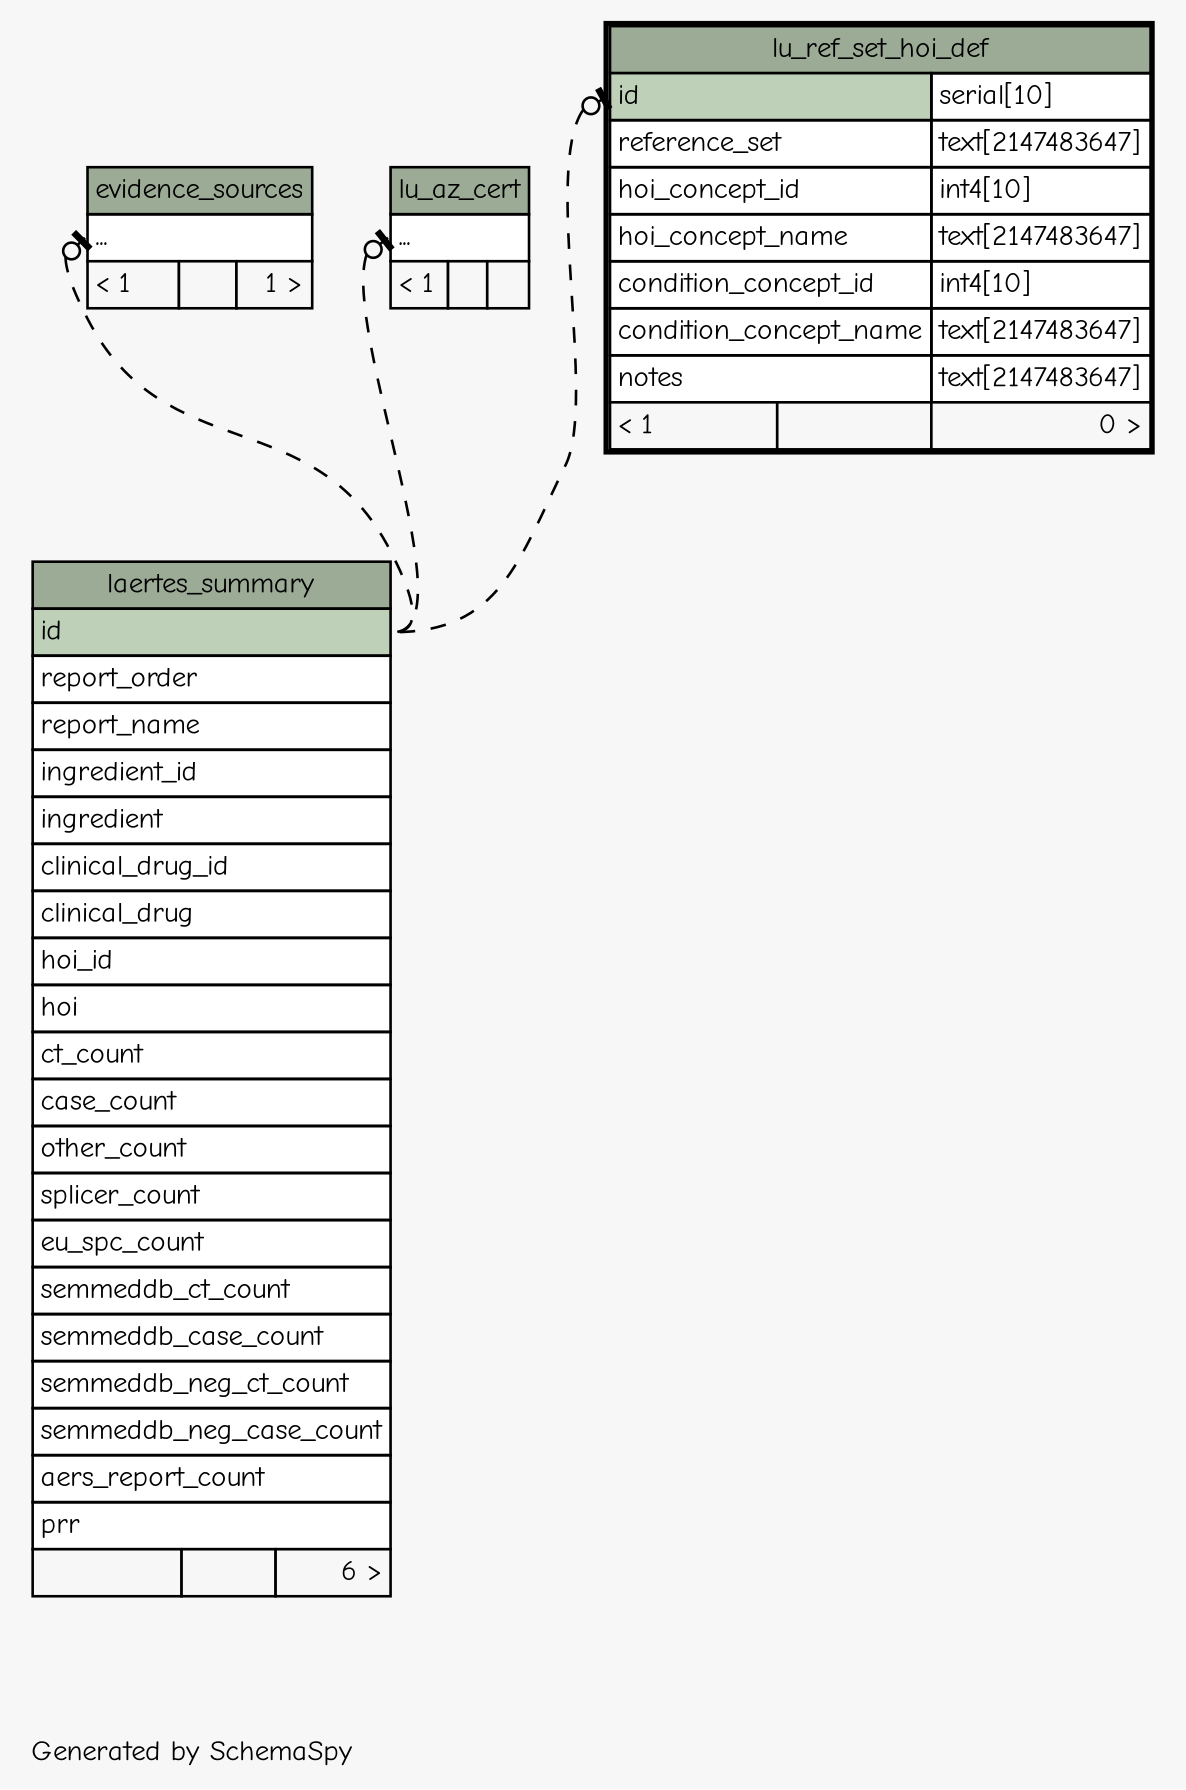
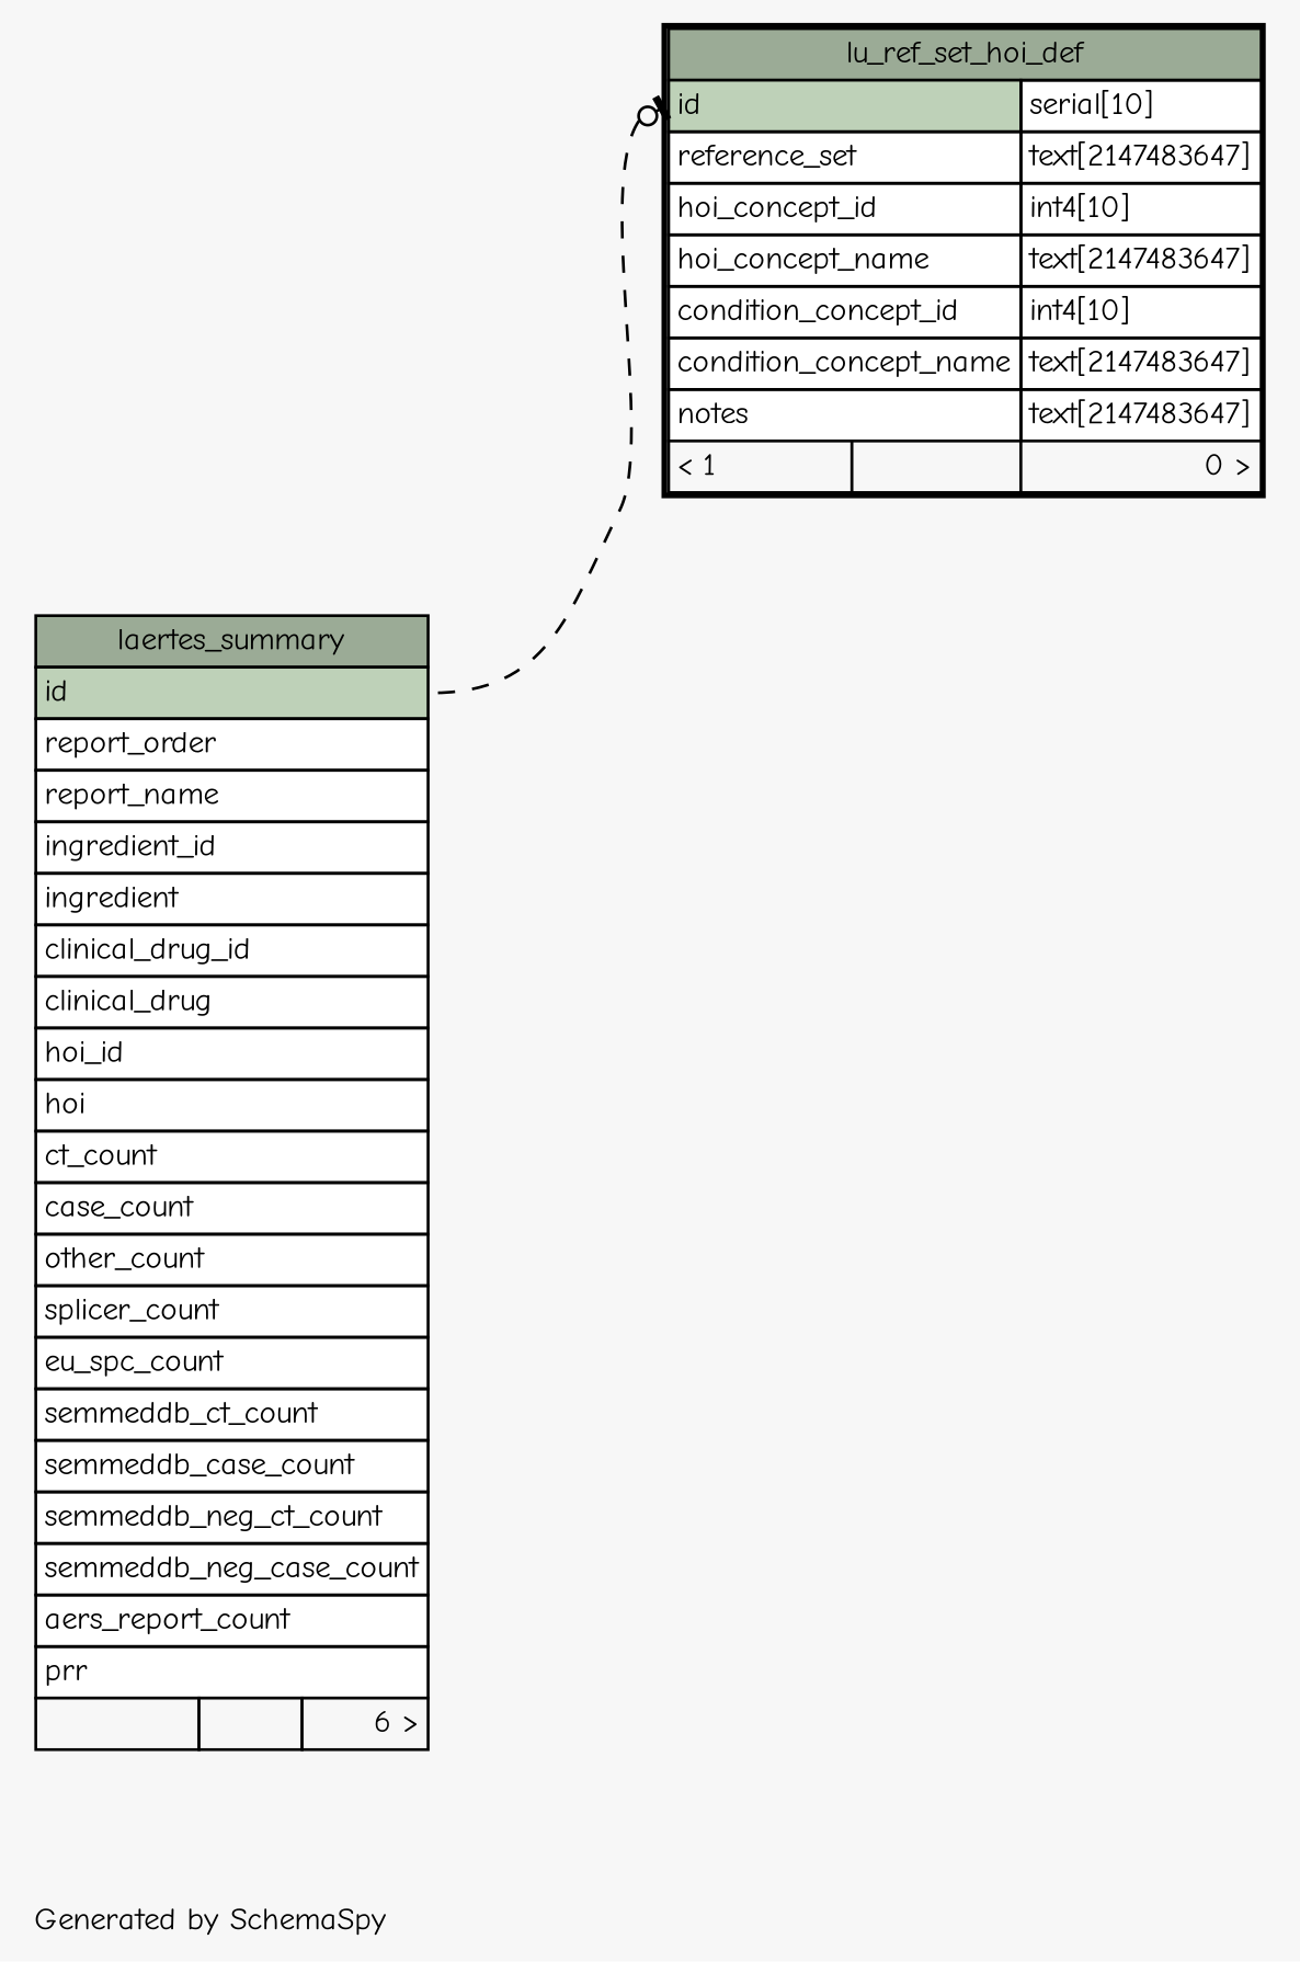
  digraph {
    bgcolor="#f7f7f7"
    fontname="Comic Neue"
    fontsize=11
    label="\nGenerated by SchemaSpy"
    labeljust=l
    nodesep=0.18
    rankdir=TB
    ranksep=0.46
    node [fontname="Comic Neue" fontsize=11 shape=plaintext]
    edge [arrowhead=none arrowsize=0.8 arrowtail=teeodot dir=back fontname="Comic Neue" headport="id:e" style=dashed tailport="elipses:w"]
-   n1 [label=<     <TABLE BORDER="0" CELLBORDER="1" CELLSPACING="0" BGCOLOR="#ffffff">       <TR><TD COLSPAN="3" BGCOLOR="#9bab96" ALIGN="CENTER">evidence_sources</TD></TR>       <TR><TD PORT="elipses" COLSPAN="3" ALIGN="LEFT">...</TD></TR>       <TR><TD ALIGN="LEFT" BGCOLOR="#f7f7f7">&lt; 1</TD><TD ALIGN="RIGHT" BGCOLOR="#f7f7f7">  </TD><TD ALIGN="RIGHT" BGCOLOR="#f7f7f7">1 &gt;</TD></TR>     </TABLE>>]
    n2 [label=<     <TABLE BORDER="0" CELLBORDER="1" CELLSPACING="0" BGCOLOR="#ffffff">       <TR><TD COLSPAN="3" BGCOLOR="#9bab96" ALIGN="CENTER">laertes_summary</TD></TR>       <TR><TD PORT="id" COLSPAN="3" BGCOLOR="#bed1b8" ALIGN="LEFT">id</TD></TR>       <TR><TD PORT="report_order" COLSPAN="3" ALIGN="LEFT">report_order</TD></TR>       <TR><TD PORT="report_name" COLSPAN="3" ALIGN="LEFT">report_name</TD></TR>       <TR><TD PORT="ingredient_id" COLSPAN="3" ALIGN="LEFT">ingredient_id</TD></TR>       <TR><TD PORT="ingredient" COLSPAN="3" ALIGN="LEFT">ingredient</TD></TR>       <TR><TD PORT="clinical_drug_id" COLSPAN="3" ALIGN="LEFT">clinical_drug_id</TD></TR>       <TR><TD PORT="clinical_drug" COLSPAN="3" ALIGN="LEFT">clinical_drug</TD></TR>       <TR><TD PORT="hoi_id" COLSPAN="3" ALIGN="LEFT">hoi_id</TD></TR>       <TR><TD PORT="hoi" COLSPAN="3" ALIGN="LEFT">hoi</TD></TR>       <TR><TD PORT="ct_count" COLSPAN="3" ALIGN="LEFT">ct_count</TD></TR>       <TR><TD PORT="case_count" COLSPAN="3" ALIGN="LEFT">case_count</TD></TR>       <TR><TD PORT="other_count" COLSPAN="3" ALIGN="LEFT">other_count</TD></TR>       <TR><TD PORT="splicer_count" COLSPAN="3" ALIGN="LEFT">splicer_count</TD></TR>       <TR><TD PORT="eu_spc_count" COLSPAN="3" ALIGN="LEFT">eu_spc_count</TD></TR>       <TR><TD PORT="semmeddb_ct_count" COLSPAN="3" ALIGN="LEFT">semmeddb_ct_count</TD></TR>       <TR><TD PORT="semmeddb_case_count" COLSPAN="3" ALIGN="LEFT">semmeddb_case_count</TD></TR>       <TR><TD PORT="semmeddb_neg_ct_count" COLSPAN="3" ALIGN="LEFT">semmeddb_neg_ct_count</TD></TR>       <TR><TD PORT="semmeddb_neg_case_count" COLSPAN="3" ALIGN="LEFT">semmeddb_neg_case_count</TD></TR>       <TR><TD PORT="aers_report_count" COLSPAN="3" ALIGN="LEFT">aers_report_count</TD></TR>       <TR><TD PORT="prr" COLSPAN="3" ALIGN="LEFT">prr</TD></TR>       <TR><TD ALIGN="LEFT" BGCOLOR="#f7f7f7">  </TD><TD ALIGN="RIGHT" BGCOLOR="#f7f7f7">  </TD><TD ALIGN="RIGHT" BGCOLOR="#f7f7f7">6 &gt;</TD></TR>     </TABLE>>]
-   n3 [label=<     <TABLE BORDER="0" CELLBORDER="1" CELLSPACING="0" BGCOLOR="#ffffff">       <TR><TD COLSPAN="3" BGCOLOR="#9bab96" ALIGN="CENTER">lu_az_cert</TD></TR>       <TR><TD PORT="elipses" COLSPAN="3" ALIGN="LEFT">...</TD></TR>       <TR><TD ALIGN="LEFT" BGCOLOR="#f7f7f7">&lt; 1</TD><TD ALIGN="RIGHT" BGCOLOR="#f7f7f7">  </TD><TD ALIGN="RIGHT" BGCOLOR="#f7f7f7">  </TD></TR>     </TABLE>>]
    n4 [label=<     <TABLE BORDER="2" CELLBORDER="1" CELLSPACING="0" BGCOLOR="#ffffff">       <TR><TD COLSPAN="3" BGCOLOR="#9bab96" ALIGN="CENTER">lu_ref_set_hoi_def</TD></TR>       <TR><TD PORT="id" COLSPAN="2" BGCOLOR="#bed1b8" ALIGN="LEFT">id</TD><TD PORT="id.type" ALIGN="LEFT">serial[10]</TD></TR>       <TR><TD PORT="reference_set" COLSPAN="2" ALIGN="LEFT">reference_set</TD><TD PORT="reference_set.type" ALIGN="LEFT">text[2147483647]</TD></TR>       <TR><TD PORT="hoi_concept_id" COLSPAN="2" ALIGN="LEFT">hoi_concept_id</TD><TD PORT="hoi_concept_id.type" ALIGN="LEFT">int4[10]</TD></TR>       <TR><TD PORT="hoi_concept_name" COLSPAN="2" ALIGN="LEFT">hoi_concept_name</TD><TD PORT="hoi_concept_name.type" ALIGN="LEFT">text[2147483647]</TD></TR>       <TR><TD PORT="condition_concept_id" COLSPAN="2" ALIGN="LEFT">condition_concept_id</TD><TD PORT="condition_concept_id.type" ALIGN="LEFT">int4[10]</TD></TR>       <TR><TD PORT="condition_concept_name" COLSPAN="2" ALIGN="LEFT">condition_concept_name</TD><TD PORT="condition_concept_name.type" ALIGN="LEFT">text[2147483647]</TD></TR>       <TR><TD PORT="notes" COLSPAN="2" ALIGN="LEFT">notes</TD><TD PORT="notes.type" ALIGN="LEFT">text[2147483647]</TD></TR>       <TR><TD ALIGN="LEFT" BGCOLOR="#f7f7f7">&lt; 1</TD><TD ALIGN="RIGHT" BGCOLOR="#f7f7f7">  </TD><TD ALIGN="RIGHT" BGCOLOR="#f7f7f7">0 &gt;</TD></TR>     </TABLE>>]
-   n1 -> n2
-   n3 -> n2
    n4 -> n2 [tailport="id:w"]
  }
